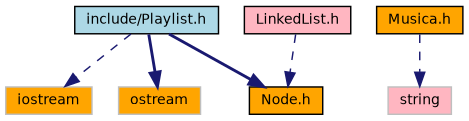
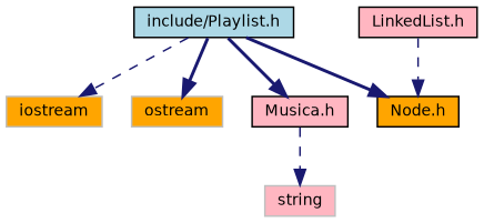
  digraph {
    node [color=black fillcolor=orange fontname=Helvetica fontsize=10 shape=record style=filled]
    edge [color=midnightblue fontname=Helvetica fontsize=10 labelfontname=Helvetica labelfontsize=10 style=dashed]
    n1 [fillcolor=lightblue fontcolor=black height=0.2 label="include/Playlist.h" width=0.4]
    n2 [color=grey75 height=0.2 label=iostream width=0.4]
    n3 [color=grey75 height=0.2 label=ostream width=0.4]
-   n4 [height=0.2 label="Musica.h" width=0.4]
+   n4 [fillcolor=lightpink height=0.2 label="Musica.h" width=0.4]
    n5 [height=0.2 label="Node.h" width=0.4]
    n6 [fillcolor=lightpink height=0.2 label="LinkedList.h" width=0.4]
    n7 [color=grey75 fillcolor=lightpink height=0.2 label=string width=0.4]
    n1 -> n2
    n1 -> n3 [style=bold]
+   n1 -> n4 [style=bold]
    n1 -> n5 [style=bold]
    n4 -> n7
    n6 -> n5
  }
